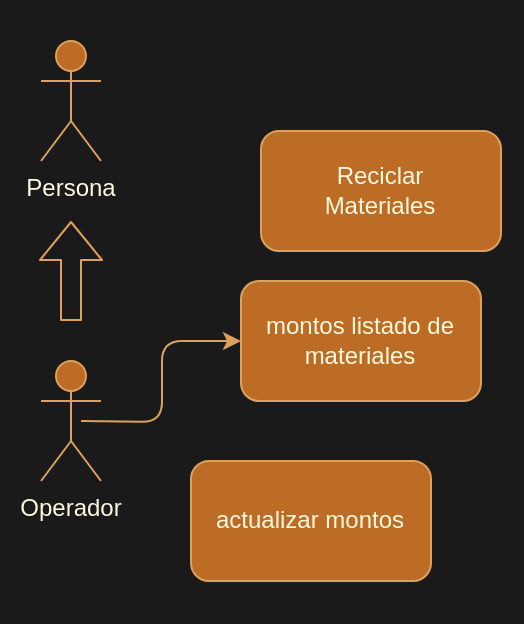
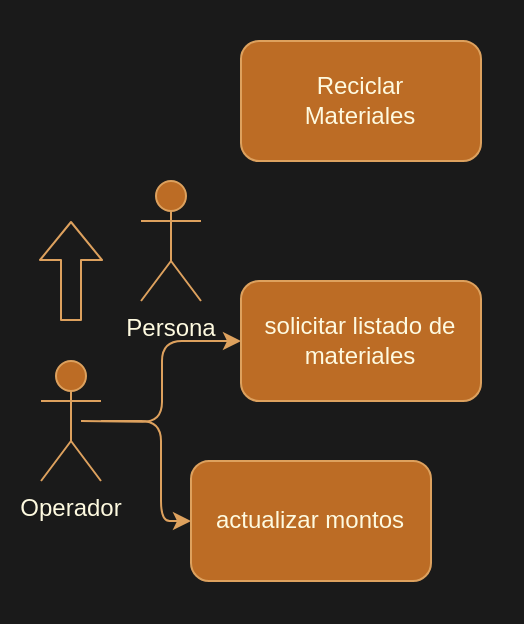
  <mxCell id="0" />
  <mxCell id="1" parent="0" />
- <mxCell id="2" value="Persona" style="shape=umlActor;verticalLabelPosition=bottom;verticalAlign=top;html=1;outlineConnect=0;labelBackgroundColor=none;fillColor=#BC6C25;strokeColor=#DDA15E;fontColor=#FEFAE0;rounded=1;" parent="1" vertex="1"><mxGeometry x="20" y="20" width="30" height="60" as="geometry" /></mxCell>
+ <mxCell id="2" value="Persona" style="shape=umlActor;verticalLabelPosition=bottom;verticalAlign=top;html=1;outlineConnect=0;labelBackgroundColor=none;fillColor=#BC6C25;strokeColor=#DDA15E;fontColor=#FEFAE0;rounded=1;" parent="1" vertex="1"><mxGeometry x="70" y="90" width="30" height="60" as="geometry" /></mxCell>
  <mxCell id="3" style="edgeStyle=orthogonalEdgeStyle;rounded=1;orthogonalLoop=1;jettySize=auto;html=1;entryX=0;entryY=0.5;entryDx=0;entryDy=0;strokeColor=#DDA15E;fontColor=default;fillColor=#BC6C25;labelBackgroundColor=none;" parent="1" target="7" edge="1"><mxGeometry relative="1" as="geometry"><mxPoint x="40" y="210" as="sourcePoint" /></mxGeometry></mxCell>
+ <mxCell id="4" style="edgeStyle=orthogonalEdgeStyle;rounded=1;orthogonalLoop=1;jettySize=auto;html=1;entryX=0;entryY=0.5;entryDx=0;entryDy=0;strokeColor=#DDA15E;fontColor=default;fillColor=#BC6C25;labelBackgroundColor=none;" parent="1" source="5" target="8" edge="1"><mxGeometry relative="1" as="geometry"><Array as="points"><mxPoint x="80" y="210" /><mxPoint x="80" y="260" /></Array></mxGeometry></mxCell>
  <mxCell id="5" value="Operador" style="shape=umlActor;verticalLabelPosition=bottom;verticalAlign=top;html=1;outlineConnect=0;labelBackgroundColor=none;fillColor=#BC6C25;strokeColor=#DDA15E;fontColor=#FEFAE0;rounded=1;" parent="1" vertex="1"><mxGeometry x="20" y="180" width="30" height="60" as="geometry" /></mxCell>
- <mxCell id="6" value="Reciclar&lt;br&gt;Materiales" style="rounded=1;whiteSpace=wrap;html=1;strokeColor=#DDA15E;fontColor=#FEFAE0;fillColor=#BC6C25;labelBackgroundColor=none;" parent="1" vertex="1"><mxGeometry x="130" y="65" width="120" height="60" as="geometry" /></mxCell>
- <mxCell id="7" value="montos listado de materiales" style="rounded=1;whiteSpace=wrap;html=1;strokeColor=#DDA15E;fontColor=#FEFAE0;fillColor=#BC6C25;labelBackgroundColor=none;" parent="1" vertex="1"><mxGeometry x="120" y="140" width="120" height="60" as="geometry" /></mxCell>
+ <mxCell id="6" value="Reciclar&lt;br&gt;Materiales" style="rounded=1;whiteSpace=wrap;html=1;strokeColor=#DDA15E;fontColor=#FEFAE0;fillColor=#BC6C25;labelBackgroundColor=none;" parent="1" vertex="1"><mxGeometry x="120" y="20" width="120" height="60" as="geometry" /></mxCell>
+ <mxCell id="7" value="solicitar listado de materiales" style="rounded=1;whiteSpace=wrap;html=1;strokeColor=#DDA15E;fontColor=#FEFAE0;fillColor=#BC6C25;labelBackgroundColor=none;" parent="1" vertex="1"><mxGeometry x="120" y="140" width="120" height="60" as="geometry" /></mxCell>
  <mxCell id="8" value="actualizar montos" style="rounded=1;whiteSpace=wrap;html=1;strokeColor=#DDA15E;fontColor=#FEFAE0;fillColor=#BC6C25;labelBackgroundColor=none;" parent="1" vertex="1"><mxGeometry x="95" y="230" width="120" height="60" as="geometry" /></mxCell>
  <mxCell id="9" value="" style="shape=flexArrow;endArrow=classic;html=1;rounded=1;labelBackgroundColor=none;strokeColor=#DDA15E;fontColor=default;" edge="1" parent="1"><mxGeometry width="50" height="50" relative="1" as="geometry"><mxPoint x="35" y="160" as="sourcePoint" /><mxPoint x="35" y="110" as="targetPoint" /></mxGeometry></mxCell>
